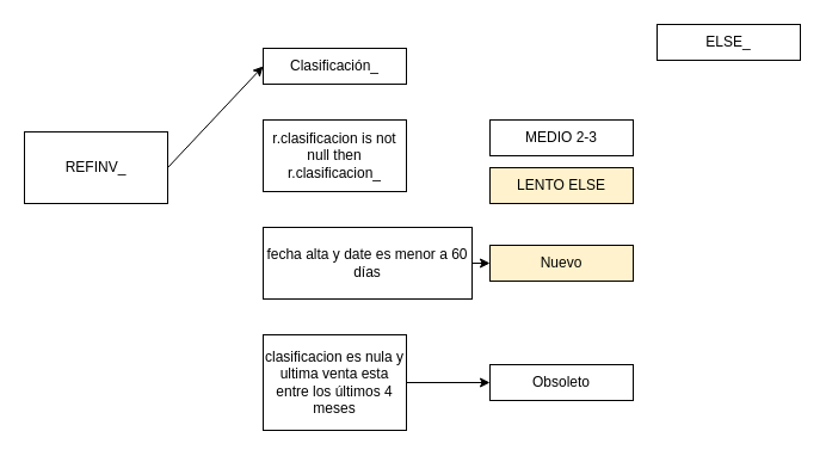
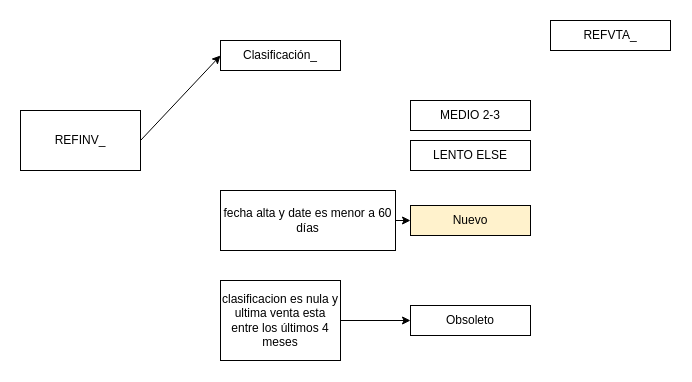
  <mxCell id="0" />
  <mxCell id="1" parent="0" />
  <mxCell id="2" style="edgeStyle=none;rounded=0;orthogonalLoop=1;jettySize=auto;html=1;exitX=1;exitY=0.5;exitDx=0;exitDy=0;entryX=0;entryY=0.5;entryDx=0;entryDy=0;" edge="1" parent="1" source="3" target="4"><mxGeometry relative="1" as="geometry" /></mxCell>
  <mxCell id="3" value="REFINV_" style="rounded=0;whiteSpace=wrap;html=1;" vertex="1" parent="1"><mxGeometry x="20" y="110" width="120" height="60" as="geometry" /></mxCell>
  <mxCell id="4" value="Clasificación_" style="rounded=0;whiteSpace=wrap;html=1;" vertex="1" parent="1"><mxGeometry x="220" y="40" width="120" height="30" as="geometry" /></mxCell>
- <mxCell id="5" value="r.clasificacion is not null then r.clasificacion_" style="rounded=0;whiteSpace=wrap;html=1;" vertex="1" parent="1"><mxGeometry x="220" y="100" width="120" height="60" as="geometry" /></mxCell>
  <mxCell id="6" style="edgeStyle=none;rounded=0;orthogonalLoop=1;jettySize=auto;html=1;exitX=1;exitY=0.5;exitDx=0;exitDy=0;entryX=0;entryY=0.5;entryDx=0;entryDy=0;" edge="1" parent="1" source="7" target="12"><mxGeometry relative="1" as="geometry" /></mxCell>
  <mxCell id="7" value="fecha alta y date es menor a 60 días" style="rounded=0;whiteSpace=wrap;html=1;" vertex="1" parent="1"><mxGeometry x="220" y="190" width="175" height="60" as="geometry" /></mxCell>
  <mxCell id="8" value="MEDIO 2-3" style="rounded=0;whiteSpace=wrap;html=1;" vertex="1" parent="1"><mxGeometry x="410" y="100" width="120" height="30" as="geometry" /></mxCell>
- <mxCell id="9" value="LENTO ELSE" style="rounded=0;whiteSpace=wrap;html=1;fillColor=#fff2cc;" vertex="1" parent="1"><mxGeometry x="410" y="140" width="120" height="30" as="geometry" /></mxCell>
+ <mxCell id="9" value="LENTO ELSE" style="rounded=0;whiteSpace=wrap;html=1;" vertex="1" parent="1"><mxGeometry x="410" y="140" width="120" height="30" as="geometry" /></mxCell>
  <mxCell id="10" style="edgeStyle=none;rounded=0;orthogonalLoop=1;jettySize=auto;html=1;exitX=1;exitY=0.5;exitDx=0;exitDy=0;" edge="1" parent="1" source="11" target="13"><mxGeometry relative="1" as="geometry" /></mxCell>
  <mxCell id="11" value="clasificacion es nula y ultima venta esta entre los últimos 4 meses" style="rounded=0;whiteSpace=wrap;html=1;" vertex="1" parent="1"><mxGeometry x="220" y="280" width="120" height="80" as="geometry" /></mxCell>
  <mxCell id="12" value="Nuevo" style="rounded=0;whiteSpace=wrap;html=1;fillColor=#fff2cc;" vertex="1" parent="1"><mxGeometry x="410" y="205" width="120" height="30" as="geometry" /></mxCell>
  <mxCell id="13" value="Obsoleto" style="rounded=0;whiteSpace=wrap;html=1;" vertex="1" parent="1"><mxGeometry x="410" y="305" width="120" height="30" as="geometry" /></mxCell>
- <mxCell id="14" value="ELSE_" style="rounded=0;whiteSpace=wrap;html=1;" vertex="1" parent="1"><mxGeometry x="550" y="20" width="120" height="30" as="geometry" /></mxCell>
+ <mxCell id="14" value="REFVTA_" style="rounded=0;whiteSpace=wrap;html=1;" vertex="1" parent="1"><mxGeometry x="550" y="20" width="120" height="30" as="geometry" /></mxCell>
